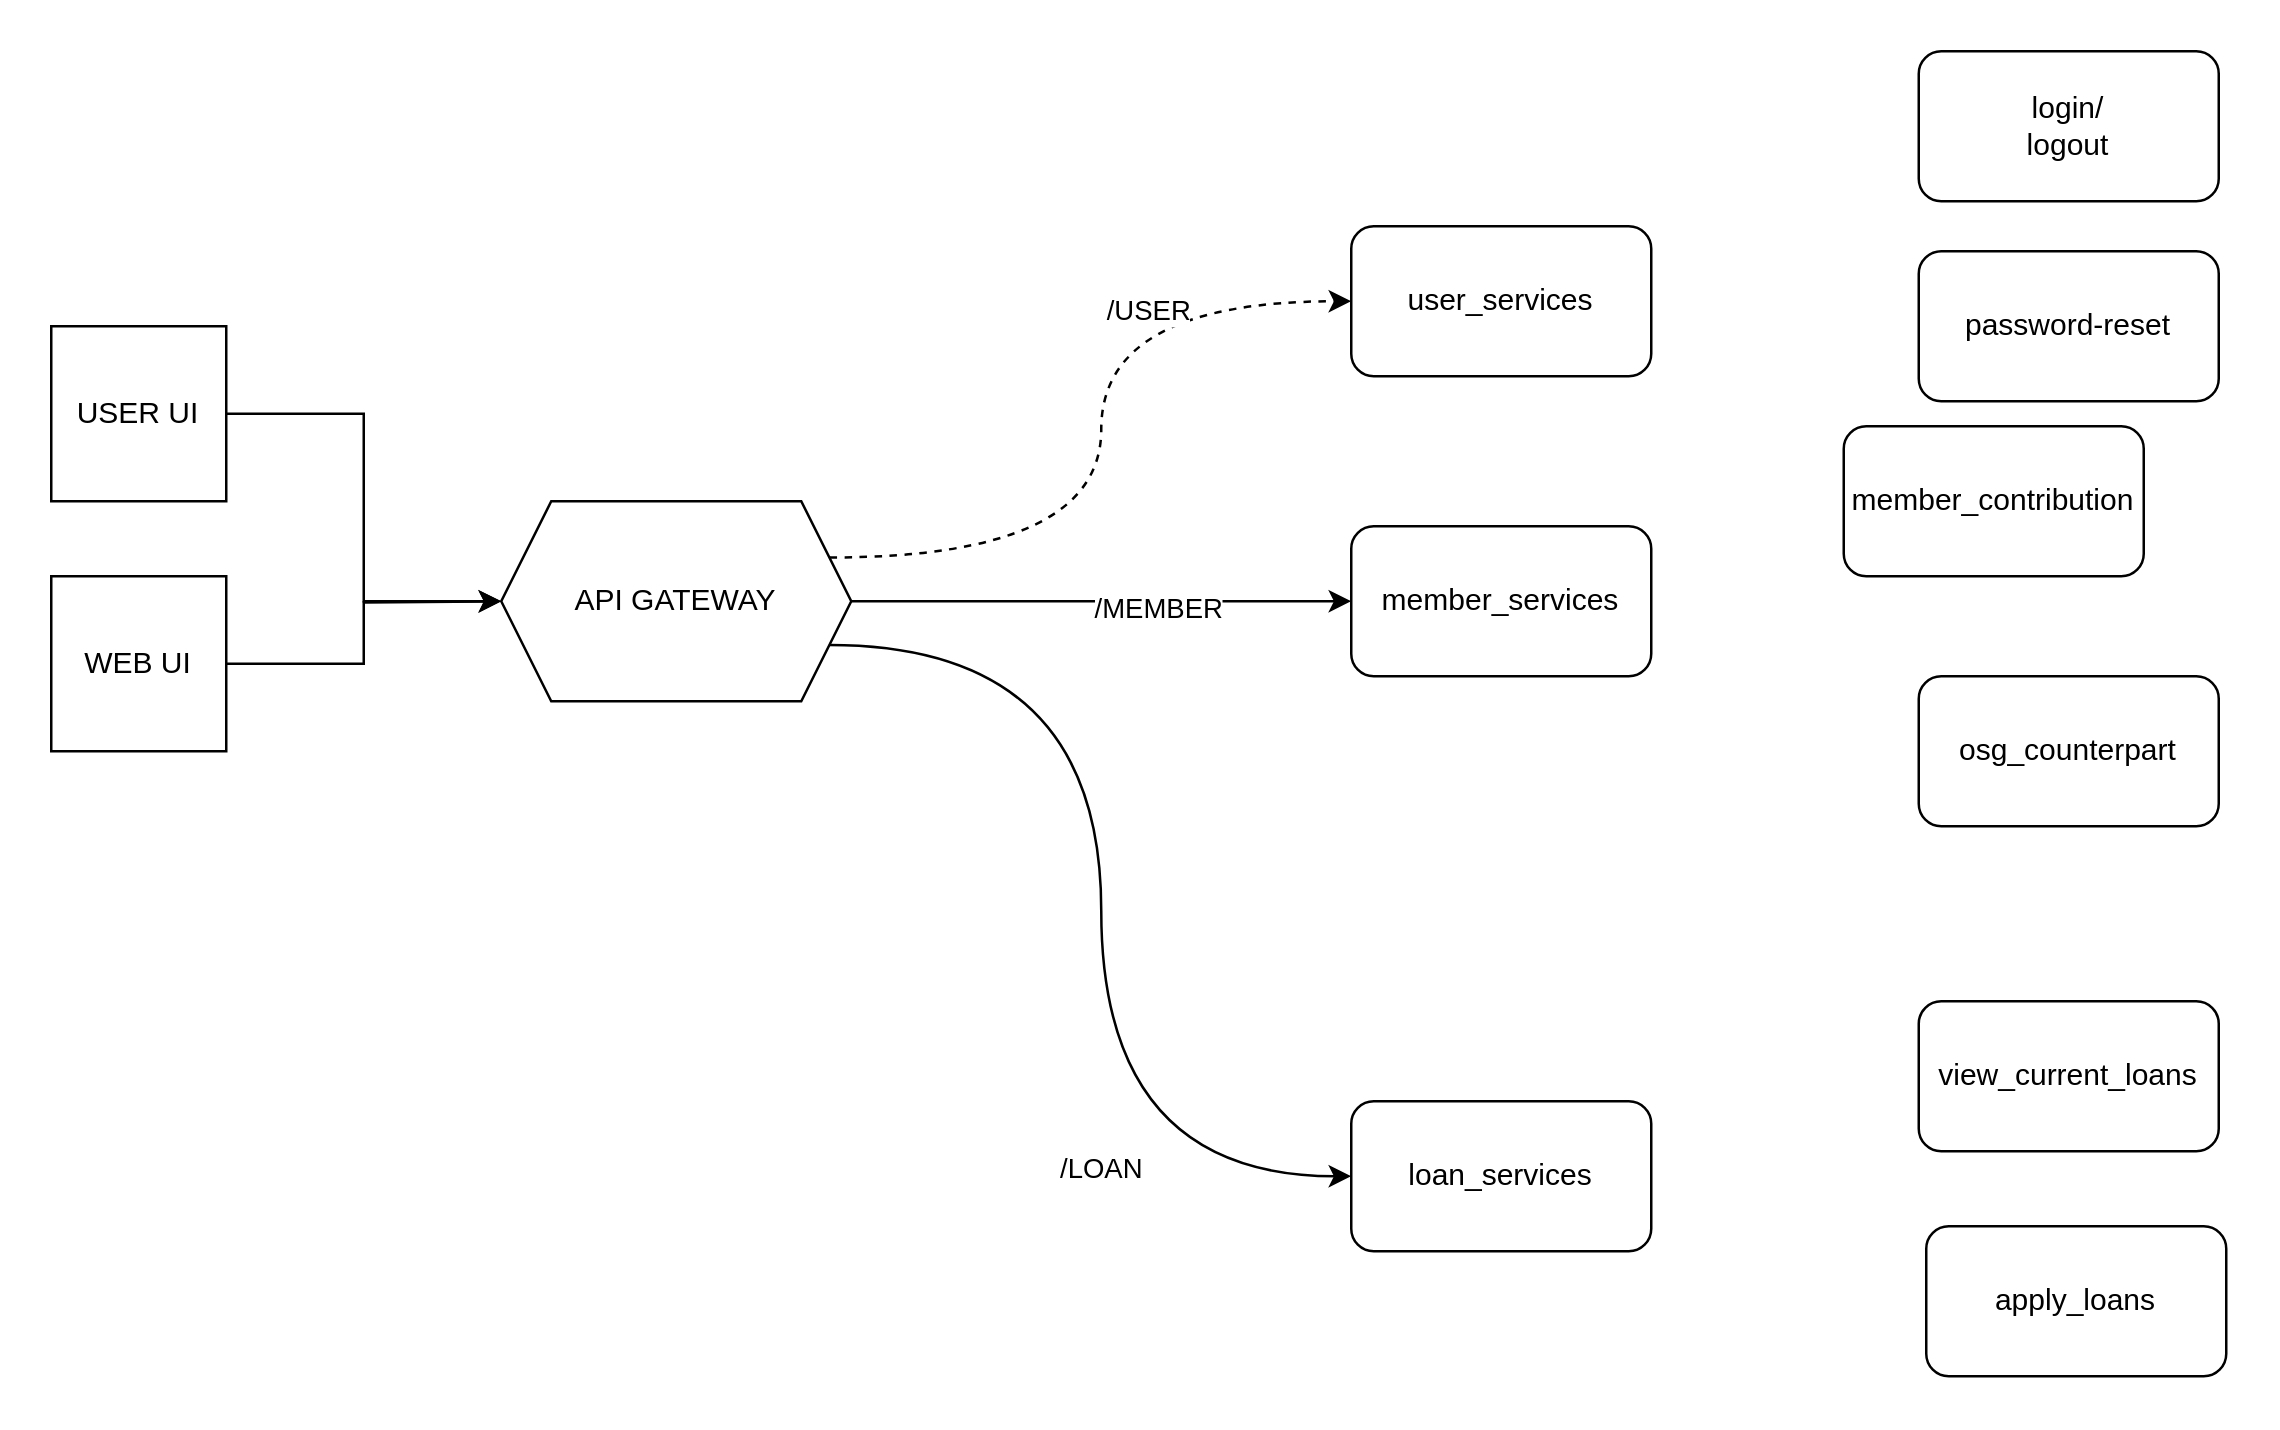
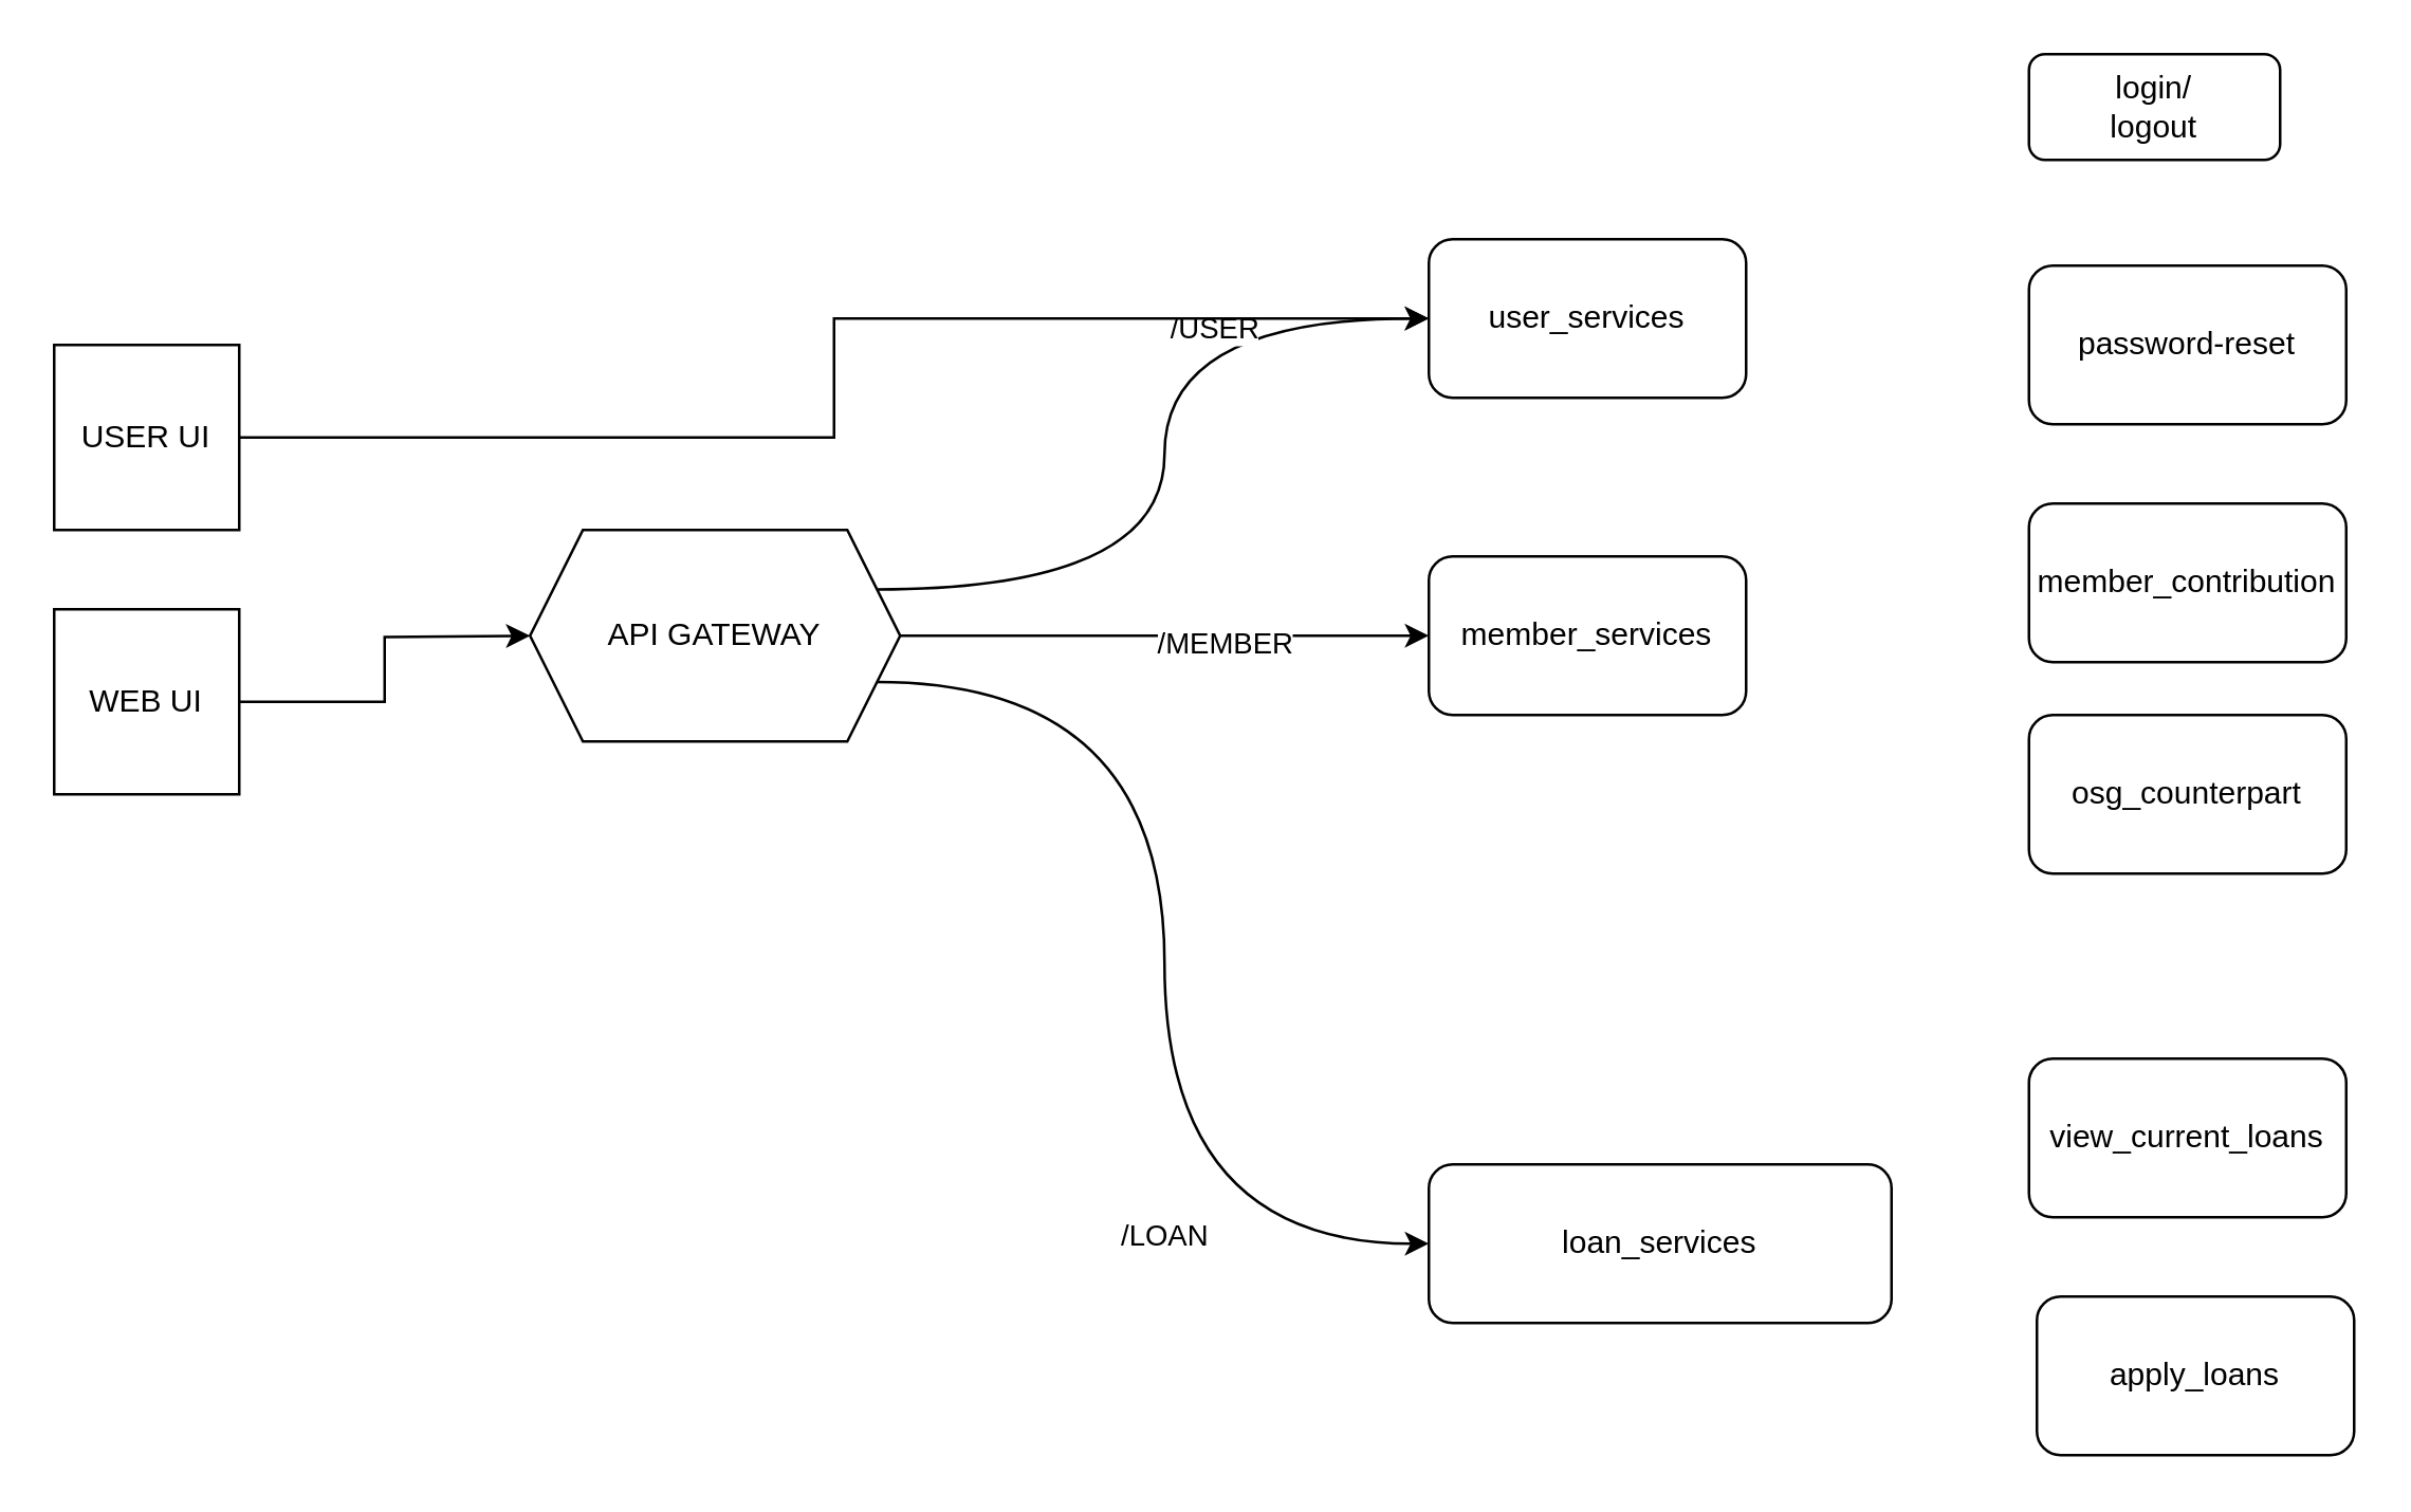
  <mxCell id="0" />
  <mxCell id="1" parent="0" />
- <mxCell id="2" style="edgeStyle=orthogonalEdgeStyle;rounded=0;orthogonalLoop=1;jettySize=auto;html=1;exitX=1;exitY=0.25;exitDx=0;exitDy=0;entryX=0;entryY=0.5;entryDx=0;entryDy=0;curved=1;dashed=1;" edge="1" parent="1" source="8" target="9"><mxGeometry relative="1" as="geometry" /></mxCell>
+ <mxCell id="2" style="edgeStyle=orthogonalEdgeStyle;rounded=0;orthogonalLoop=1;jettySize=auto;html=1;exitX=1;exitY=0.25;exitDx=0;exitDy=0;entryX=0;entryY=0.5;entryDx=0;entryDy=0;curved=1;" edge="1" parent="1" source="8" target="9"><mxGeometry relative="1" as="geometry" /></mxCell>
  <mxCell id="3" value="&lt;div&gt;/USER&lt;/div&gt;" style="edgeLabel;html=1;align=center;verticalAlign=middle;resizable=0;points=[];" vertex="1" connectable="0" parent="2"><mxGeometry x="0.479" y="-3" relative="1" as="geometry"><mxPoint as="offset" /></mxGeometry></mxCell>
  <mxCell id="4" style="edgeStyle=orthogonalEdgeStyle;rounded=0;orthogonalLoop=1;jettySize=auto;html=1;exitX=1;exitY=0.5;exitDx=0;exitDy=0;entryX=0;entryY=0.5;entryDx=0;entryDy=0;curved=1;" edge="1" parent="1" source="8" target="10"><mxGeometry relative="1" as="geometry" /></mxCell>
  <mxCell id="5" value="&lt;div&gt;/MEMBER&lt;/div&gt;" style="edgeLabel;html=1;align=center;verticalAlign=middle;resizable=0;points=[];" vertex="1" connectable="0" parent="4"><mxGeometry x="0.22" y="-2" relative="1" as="geometry"><mxPoint as="offset" /></mxGeometry></mxCell>
  <mxCell id="6" style="edgeStyle=orthogonalEdgeStyle;rounded=0;orthogonalLoop=1;jettySize=auto;html=1;exitX=1;exitY=0.75;exitDx=0;exitDy=0;entryX=0;entryY=0.5;entryDx=0;entryDy=0;elbow=vertical;curved=1;" edge="1" parent="1" source="8" target="11"><mxGeometry relative="1" as="geometry" /></mxCell>
  <mxCell id="7" value="/LOAN" style="edgeLabel;html=1;align=center;verticalAlign=middle;resizable=0;points=[];" vertex="1" connectable="0" parent="6"><mxGeometry x="0.512" y="-1" relative="1" as="geometry"><mxPoint as="offset" /></mxGeometry></mxCell>
  <mxCell id="8" value="API GATEWAY" style="shape=hexagon;perimeter=hexagonPerimeter2;whiteSpace=wrap;html=1;fixedSize=1;" vertex="1" parent="1"><mxGeometry x="200" y="200" width="140" height="80" as="geometry" /></mxCell>
  <mxCell id="9" value="user_services" style="rounded=1;whiteSpace=wrap;html=1;" vertex="1" parent="1"><mxGeometry x="540" y="90" width="120" height="60" as="geometry" /></mxCell>
  <mxCell id="10" value="member_services" style="rounded=1;whiteSpace=wrap;html=1;" vertex="1" parent="1"><mxGeometry x="540" y="210" width="120" height="60" as="geometry" /></mxCell>
- <mxCell id="11" value="&lt;div&gt;loan_services&lt;/div&gt;" style="rounded=1;whiteSpace=wrap;html=1;" vertex="1" parent="1"><mxGeometry x="540" y="440" width="120" height="60" as="geometry" /></mxCell>
- <mxCell id="12" style="edgeStyle=orthogonalEdgeStyle;rounded=0;orthogonalLoop=1;jettySize=auto;html=1;exitX=1;exitY=0.5;exitDx=0;exitDy=0;entryX=0;entryY=0.5;entryDx=0;entryDy=0;" edge="1" parent="1" source="13" target="8"><mxGeometry relative="1" as="geometry" /></mxCell>
+ <mxCell id="11" value="&lt;div&gt;loan_services&lt;/div&gt;" style="rounded=1;whiteSpace=wrap;html=1;" vertex="1" parent="1"><mxGeometry x="540" y="440" width="175" height="60" as="geometry" /></mxCell>
+ <mxCell id="12" style="edgeStyle=orthogonalEdgeStyle;rounded=0;orthogonalLoop=1;jettySize=auto;html=1;exitX=1;exitY=0.5;exitDx=0;exitDy=0;" edge="1" parent="1" source="13" target="9"><mxGeometry relative="1" as="geometry" /></mxCell>
  <mxCell id="13" value="USER UI" style="whiteSpace=wrap;html=1;aspect=fixed;" vertex="1" parent="1"><mxGeometry x="20" y="130" width="70" height="70" as="geometry" /></mxCell>
  <mxCell id="14" style="edgeStyle=orthogonalEdgeStyle;rounded=0;orthogonalLoop=1;jettySize=auto;html=1;exitX=1;exitY=0.5;exitDx=0;exitDy=0;" edge="1" parent="1" source="15"><mxGeometry relative="1" as="geometry"><mxPoint x="200" y="240" as="targetPoint" /></mxGeometry></mxCell>
  <mxCell id="15" value="WEB UI" style="whiteSpace=wrap;html=1;aspect=fixed;" vertex="1" parent="1"><mxGeometry x="20" y="230" width="70" height="70" as="geometry" /></mxCell>
- <mxCell id="16" value="&lt;div&gt;login/&lt;/div&gt;&lt;div&gt;logout&lt;/div&gt;" style="rounded=1;whiteSpace=wrap;html=1;" vertex="1" parent="1"><mxGeometry x="767" y="20" width="120" height="60" as="geometry" /></mxCell>
- <mxCell id="17" value="member_contribution" style="rounded=1;whiteSpace=wrap;html=1;" vertex="1" parent="1"><mxGeometry x="737" y="170" width="120" height="60" as="geometry" /></mxCell>
+ <mxCell id="16" value="&lt;div&gt;login/&lt;/div&gt;&lt;div&gt;logout&lt;/div&gt;" style="rounded=1;whiteSpace=wrap;html=1;" vertex="1" parent="1"><mxGeometry x="767" y="20" width="95" height="40" as="geometry" /></mxCell>
+ <mxCell id="17" value="member_contribution" style="rounded=1;whiteSpace=wrap;html=1;" vertex="1" parent="1"><mxGeometry x="767" y="190" width="120" height="60" as="geometry" /></mxCell>
  <mxCell id="18" value="osg_counterpart" style="rounded=1;whiteSpace=wrap;html=1;" vertex="1" parent="1"><mxGeometry x="767" y="270" width="120" height="60" as="geometry" /></mxCell>
  <mxCell id="19" value="password-reset" style="rounded=1;whiteSpace=wrap;html=1;" vertex="1" parent="1"><mxGeometry x="767" y="100" width="120" height="60" as="geometry" /></mxCell>
  <mxCell id="20" value="view_current_loans" style="rounded=1;whiteSpace=wrap;html=1;" vertex="1" parent="1"><mxGeometry x="767" y="400" width="120" height="60" as="geometry" /></mxCell>
  <mxCell id="21" value="apply_loans" style="rounded=1;whiteSpace=wrap;html=1;" vertex="1" parent="1"><mxGeometry x="770" y="490" width="120" height="60" as="geometry" /></mxCell>
